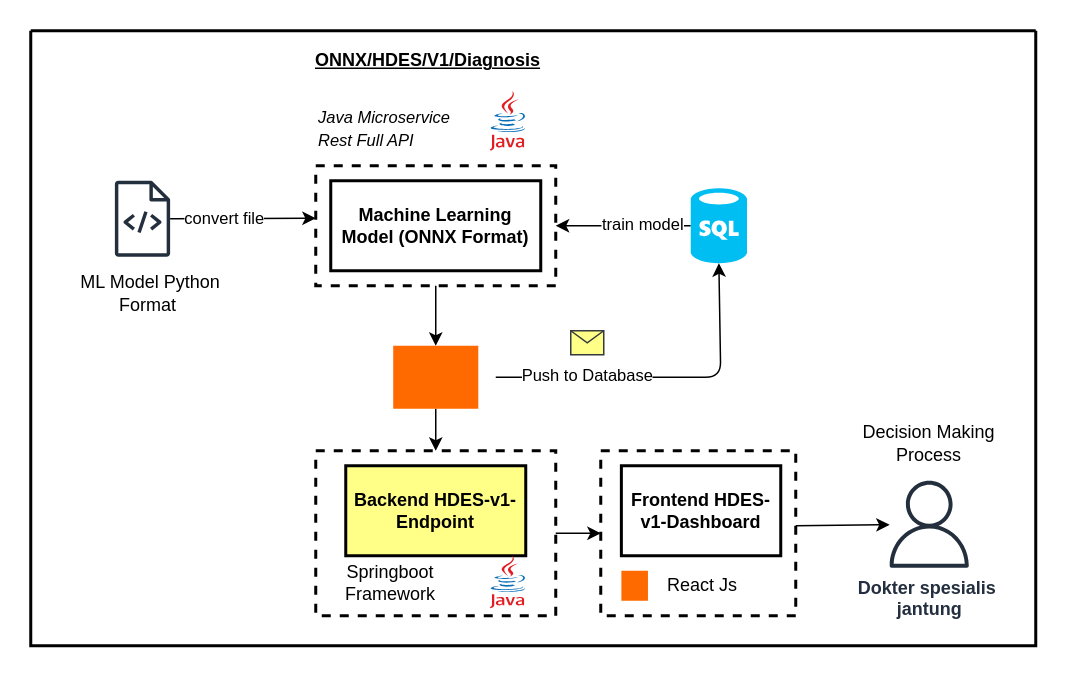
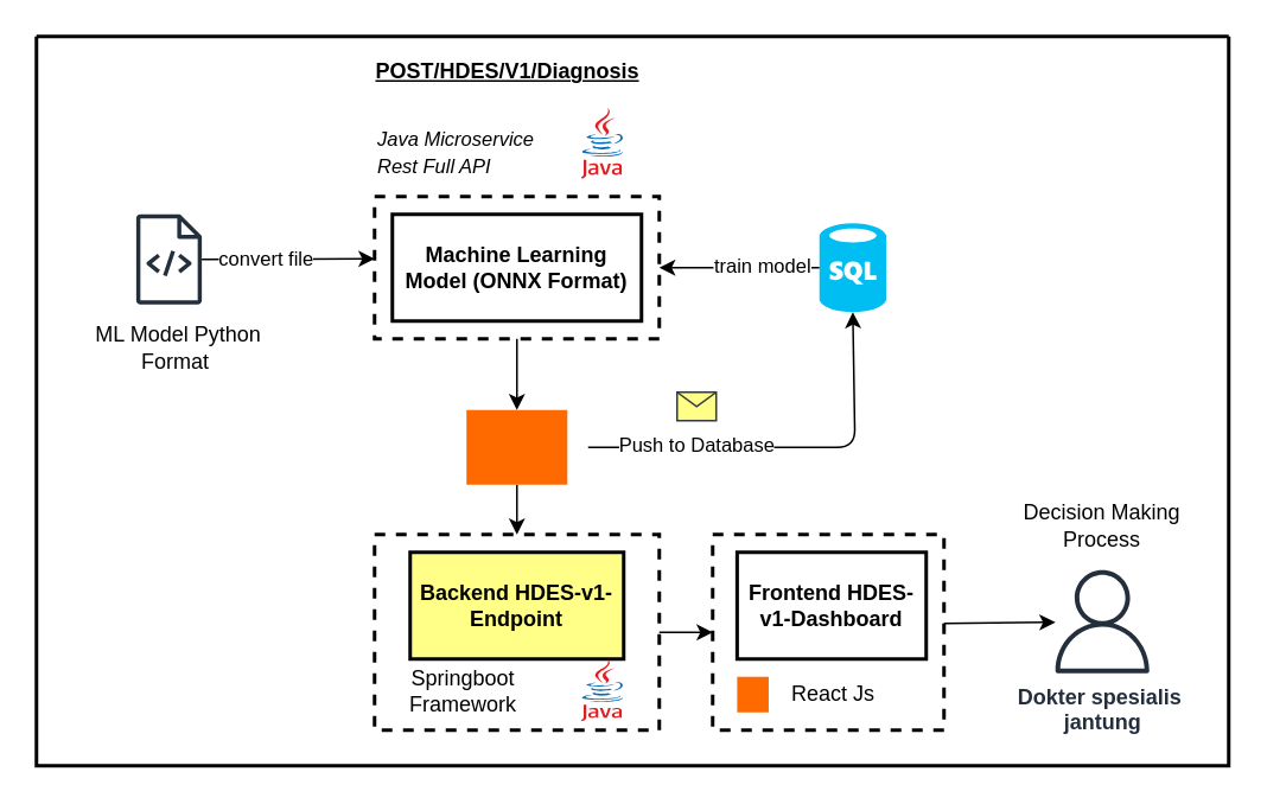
  <mxCell id="0" />
  <mxCell id="1" parent="0" />
  <mxCell id="2" value="&lt;b&gt;Machine Learning Model (ONNX Format)&lt;/b&gt;" style="rounded=0;whiteSpace=wrap;html=1;strokeWidth=2;movable=0;resizable=0;rotatable=0;deletable=0;editable=0;locked=1;connectable=0;" vertex="1" parent="1"><mxGeometry x="220" y="120" width="140" height="60" as="geometry" /></mxCell>
  <mxCell id="3" value="" style="rounded=0;whiteSpace=wrap;html=1;dashed=1;fillColor=none;strokeWidth=2;movable=0;resizable=0;rotatable=0;deletable=0;editable=0;locked=1;connectable=0;" vertex="1" parent="1"><mxGeometry x="210" y="110" width="160" height="80" as="geometry" /></mxCell>
  <mxCell id="4" value="&lt;i&gt;&lt;font style=&quot;font-size: 11px;&quot;&gt;Java Microservice Rest Full API&lt;/font&gt;&lt;/i&gt;" style="text;html=1;align=left;verticalAlign=middle;whiteSpace=wrap;rounded=0;movable=0;resizable=0;rotatable=0;deletable=0;editable=0;locked=1;connectable=0;" vertex="1" parent="1"><mxGeometry x="210" y="70" width="100" height="30" as="geometry" /></mxCell>
  <mxCell id="5" value="" style="dashed=0;outlineConnect=0;html=1;align=center;labelPosition=center;verticalLabelPosition=bottom;verticalAlign=top;shape=mxgraph.weblogos.java;movable=0;resizable=0;rotatable=0;deletable=0;editable=0;locked=1;connectable=0;" vertex="1" parent="1"><mxGeometry x="326" y="60" width="24" height="40" as="geometry" /></mxCell>
- <mxCell id="6" value="&lt;b&gt;&lt;u&gt;ONNX/HDES/V1/Diagnosis&lt;/u&gt;&lt;/b&gt;" style="text;html=1;align=center;verticalAlign=middle;whiteSpace=wrap;rounded=0;strokeWidth=2;movable=0;resizable=0;rotatable=0;deletable=0;editable=0;locked=1;connectable=0;" vertex="1" parent="1"><mxGeometry x="210" y="30" width="150" height="20" as="geometry" /></mxCell>
+ <mxCell id="6" value="&lt;b&gt;&lt;u&gt;POST/HDES/V1/Diagnosis&lt;/u&gt;&lt;/b&gt;" style="text;html=1;align=center;verticalAlign=middle;whiteSpace=wrap;rounded=0;strokeWidth=2;movable=0;resizable=0;rotatable=0;deletable=0;editable=0;locked=1;connectable=0;" vertex="1" parent="1"><mxGeometry x="210" y="30" width="150" height="20" as="geometry" /></mxCell>
  <mxCell id="7" style="edgeStyle=none;html=1;entryX=1;entryY=0.5;entryDx=0;entryDy=0;movable=0;resizable=0;rotatable=0;deletable=0;editable=0;locked=1;connectable=0;" edge="1" parent="1" source="9" target="3"><mxGeometry relative="1" as="geometry" /></mxCell>
  <mxCell id="8" value="train model" style="edgeLabel;html=1;align=center;verticalAlign=middle;resizable=0;points=[];movable=0;rotatable=0;deletable=0;editable=0;locked=1;connectable=0;" vertex="1" connectable="0" parent="7"><mxGeometry x="-0.267" y="-2" relative="1" as="geometry"><mxPoint as="offset" /></mxGeometry></mxCell>
  <mxCell id="9" value="" style="verticalLabelPosition=bottom;html=1;verticalAlign=top;align=center;strokeColor=none;fillColor=#00BEF2;shape=mxgraph.azure.sql_database;movable=0;resizable=0;rotatable=0;deletable=0;editable=0;locked=1;connectable=0;" vertex="1" parent="1"><mxGeometry x="460" y="125" width="37.5" height="50" as="geometry" /></mxCell>
  <mxCell id="10" style="edgeStyle=none;html=1;" edge="1" parent="1" source="11" target="14"><mxGeometry relative="1" as="geometry" /></mxCell>
  <mxCell id="11" value="" style="points=[];aspect=fixed;html=1;align=center;shadow=0;dashed=0;fillColor=#FF6A00;strokeColor=none;shape=mxgraph.alibaba_cloud.kafka;movable=0;resizable=0;rotatable=0;deletable=0;editable=0;locked=1;connectable=0;" vertex="1" parent="1"><mxGeometry x="261.65" y="230" width="56.7" height="42" as="geometry" /></mxCell>
  <mxCell id="12" value="" style="group;movable=0;resizable=0;rotatable=0;deletable=0;editable=0;locked=1;connectable=0;" vertex="1" connectable="0" parent="1"><mxGeometry x="210" y="300" width="160" height="110" as="geometry" /></mxCell>
  <mxCell id="13" value="&lt;b&gt;Backend HDES-v1-Endpoint&lt;/b&gt;" style="rounded=0;whiteSpace=wrap;html=1;strokeWidth=2;movable=0;resizable=0;rotatable=0;deletable=0;editable=0;locked=1;connectable=0;fillColor=#ffff88;" vertex="1" parent="12"><mxGeometry x="20" y="10" width="120" height="60" as="geometry" /></mxCell>
  <mxCell id="14" value="" style="rounded=0;whiteSpace=wrap;html=1;fillColor=none;strokeWidth=2;dashed=1;movable=0;resizable=0;rotatable=0;deletable=0;editable=0;locked=1;connectable=0;" vertex="1" parent="12"><mxGeometry width="160" height="110" as="geometry" /></mxCell>
  <mxCell id="15" value="Springboot Framework" style="text;html=1;align=center;verticalAlign=middle;whiteSpace=wrap;rounded=0;movable=0;resizable=0;rotatable=0;deletable=0;editable=0;locked=1;connectable=0;" vertex="1" parent="12"><mxGeometry x="20" y="72.5" width="60" height="30" as="geometry" /></mxCell>
  <mxCell id="16" value="" style="dashed=0;outlineConnect=0;html=1;align=center;labelPosition=center;verticalLabelPosition=bottom;verticalAlign=top;shape=mxgraph.weblogos.java;movable=0;resizable=0;rotatable=0;deletable=0;editable=0;locked=1;connectable=0;" vertex="1" parent="12"><mxGeometry x="116" y="70" width="24" height="35" as="geometry" /></mxCell>
  <mxCell id="17" style="edgeStyle=none;html=1;" edge="1" parent="1" source="3"><mxGeometry relative="1" as="geometry"><mxPoint x="290" y="230" as="targetPoint" /></mxGeometry></mxCell>
  <mxCell id="18" value="" style="endArrow=classic;html=1;entryX=0.5;entryY=1;entryDx=0;entryDy=0;entryPerimeter=0;movable=0;resizable=0;rotatable=0;deletable=0;editable=0;locked=1;connectable=0;" edge="1" parent="1" target="9"><mxGeometry width="50" height="50" relative="1" as="geometry"><mxPoint x="330" y="251" as="sourcePoint" /><mxPoint x="520" y="230" as="targetPoint" /><Array as="points"><mxPoint x="480" y="251" /></Array></mxGeometry></mxCell>
  <mxCell id="19" value="Push to Database" style="edgeLabel;html=1;align=center;verticalAlign=middle;resizable=0;points=[];" vertex="1" connectable="0" parent="18"><mxGeometry x="-0.469" y="2" relative="1" as="geometry"><mxPoint as="offset" /></mxGeometry></mxCell>
  <mxCell id="20" value="" style="group;movable=0;resizable=0;rotatable=0;deletable=0;editable=0;locked=1;connectable=0;" vertex="1" connectable="0" parent="1"><mxGeometry x="400" y="300" width="130" height="110" as="geometry" /></mxCell>
  <mxCell id="21" value="&lt;b&gt;Frontend HDES-v1-Dashboard&lt;/b&gt;" style="rounded=0;whiteSpace=wrap;html=1;strokeWidth=2;movable=0;resizable=0;rotatable=0;deletable=0;editable=0;locked=1;connectable=0;" vertex="1" parent="20"><mxGeometry x="13.75" y="10" width="106.25" height="60" as="geometry" /></mxCell>
  <mxCell id="22" value="" style="rounded=0;whiteSpace=wrap;html=1;fillColor=none;strokeWidth=2;dashed=1;movable=0;resizable=0;rotatable=0;deletable=0;editable=0;locked=1;connectable=0;" vertex="1" parent="20"><mxGeometry width="130" height="110" as="geometry" /></mxCell>
  <mxCell id="23" value="" style="points=[];aspect=fixed;html=1;align=center;shadow=0;dashed=0;fillColor=#FF6A00;strokeColor=none;shape=mxgraph.alibaba_cloud.nodejs_performance_platform;movable=0;resizable=0;rotatable=0;deletable=0;editable=0;locked=1;connectable=0;" vertex="1" parent="20"><mxGeometry x="13.75" y="80" width="17.72" height="20" as="geometry" /></mxCell>
  <mxCell id="24" value="React Js" style="text;html=1;align=center;verticalAlign=middle;whiteSpace=wrap;rounded=0;movable=0;resizable=0;rotatable=0;deletable=0;editable=0;locked=1;connectable=0;" vertex="1" parent="20"><mxGeometry x="37.5" y="75" width="60" height="30" as="geometry" /></mxCell>
  <mxCell id="25" value="" style="endArrow=classic;html=1;exitX=1;exitY=0.5;exitDx=0;exitDy=0;movable=0;resizable=0;rotatable=0;deletable=0;editable=0;locked=1;connectable=0;" edge="1" parent="1" source="14" target="22"><mxGeometry width="50" height="50" relative="1" as="geometry"><mxPoint x="560" y="300" as="sourcePoint" /><mxPoint x="610" y="250" as="targetPoint" /></mxGeometry></mxCell>
  <mxCell id="26" value="" style="sketch=0;outlineConnect=0;fontColor=#232F3E;gradientColor=none;fillColor=#232F3D;strokeColor=none;dashed=0;verticalLabelPosition=bottom;verticalAlign=top;align=center;html=1;fontSize=12;fontStyle=0;aspect=fixed;pointerEvents=1;shape=mxgraph.aws4.source_code;movable=0;resizable=0;rotatable=0;deletable=0;editable=0;locked=1;connectable=0;" vertex="1" parent="1"><mxGeometry x="76" y="120" width="37" height="50.63" as="geometry" /></mxCell>
  <mxCell id="27" value="ML Model Python Format&amp;nbsp;" style="text;html=1;align=center;verticalAlign=middle;whiteSpace=wrap;rounded=0;movable=0;resizable=0;rotatable=0;deletable=0;editable=0;locked=1;connectable=0;" vertex="1" parent="1"><mxGeometry x="50" y="180" width="100" height="30" as="geometry" /></mxCell>
  <mxCell id="28" value="" style="endArrow=classic;html=1;movable=0;resizable=0;rotatable=0;deletable=0;editable=0;locked=1;connectable=0;" edge="1" parent="1" source="26"><mxGeometry width="50" height="50" relative="1" as="geometry"><mxPoint x="90" y="310" as="sourcePoint" /><mxPoint x="210" y="145" as="targetPoint" /></mxGeometry></mxCell>
  <mxCell id="29" value="convert file" style="edgeLabel;html=1;align=center;verticalAlign=middle;resizable=0;points=[];movable=0;rotatable=0;deletable=0;editable=0;locked=1;connectable=0;" vertex="1" connectable="0" parent="28"><mxGeometry x="-0.257" y="1" relative="1" as="geometry"><mxPoint as="offset" /></mxGeometry></mxCell>
  <mxCell id="30" value="&lt;b&gt;Dokter spesialis&amp;nbsp;&lt;/b&gt;&lt;div&gt;&lt;b&gt;jantung&lt;/b&gt;&lt;/div&gt;" style="sketch=0;outlineConnect=0;fontColor=#232F3E;gradientColor=none;fillColor=#232F3D;strokeColor=none;dashed=0;verticalLabelPosition=bottom;verticalAlign=top;align=center;html=1;fontSize=12;fontStyle=0;aspect=fixed;pointerEvents=1;shape=mxgraph.aws4.user;movable=0;resizable=0;rotatable=0;deletable=0;editable=0;locked=1;connectable=0;" vertex="1" parent="1"><mxGeometry x="590" y="320" width="58" height="58" as="geometry" /></mxCell>
  <mxCell id="31" value="" style="endArrow=classic;html=1;flowAnimation=0;" edge="1" parent="1" target="30"><mxGeometry width="50" height="50" relative="1" as="geometry"><mxPoint x="530" y="350" as="sourcePoint" /><mxPoint x="560" y="440" as="targetPoint" /></mxGeometry></mxCell>
  <mxCell id="32" value="Decision Making Process" style="text;html=1;align=center;verticalAlign=middle;whiteSpace=wrap;rounded=0;movable=0;resizable=0;rotatable=0;deletable=0;editable=0;locked=1;connectable=0;" vertex="1" parent="1"><mxGeometry x="559" y="280" width="120" height="30" as="geometry" /></mxCell>
  <mxCell id="33" value="" style="shape=message;html=1;html=1;outlineConnect=0;labelPosition=center;verticalLabelPosition=bottom;align=center;verticalAlign=top;fillColor=#ffff88;strokeColor=#36393d;movable=0;resizable=0;rotatable=0;deletable=0;editable=0;locked=1;connectable=0;" vertex="1" parent="1"><mxGeometry x="380" y="220" width="22" height="16" as="geometry" /></mxCell>
  <mxCell id="34" value="" style="swimlane;startSize=0;strokeWidth=2;" vertex="1" parent="1"><mxGeometry x="20" y="20" width="670" height="410" as="geometry" /></mxCell>
